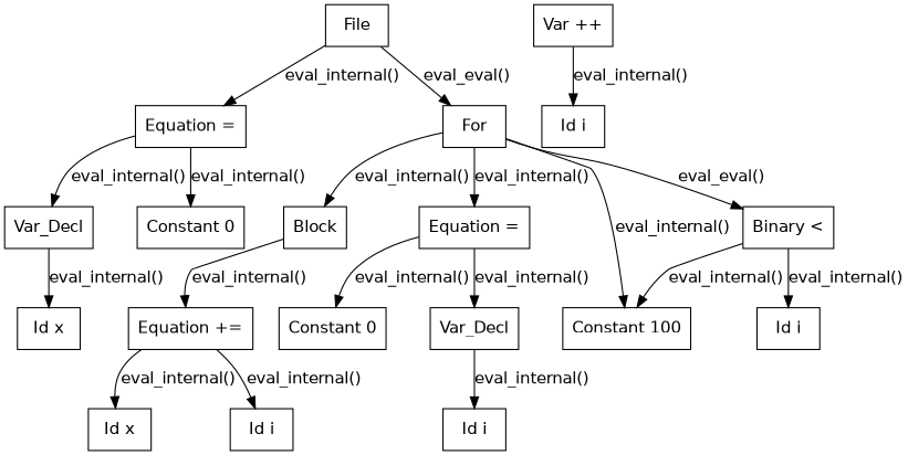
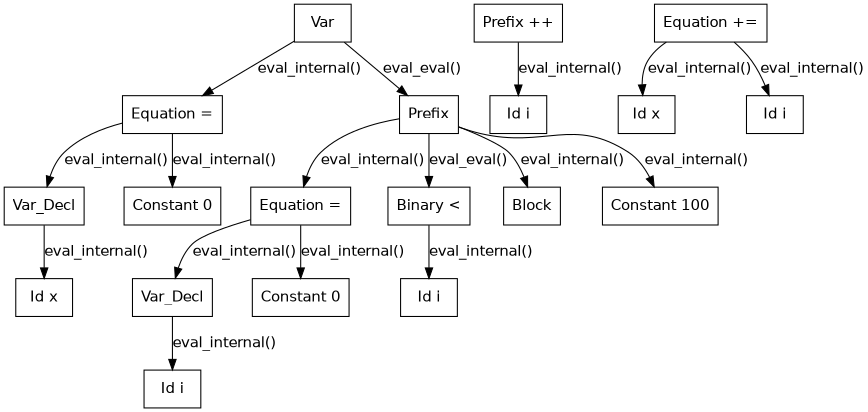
  digraph {
    fontname="DejaVu Sans"
    node [fontname="DejaVu Sans" shape=box]
    edge [fontname="DejaVu Sans"]
    n1 [label="Equation ="]
    n2 [label=Var_Decl]
    n3 [label="Constant 0"]
-   File
-   For
+   File [label=Var]
+   For [label=Prefix]
    n6 [label="Equation ="]
    n7 [label="Binary <"]
    Block
    n9 [label="Constant 100"]
    n10 [label="Id x"]
    n11 [label=Var_Decl]
    n12 [label="Constant 0"]
    n13 [label="Id i"]
-   n14 [label="Var ++"]
+   n14 [label="Prefix ++"]
    n15 [label="Id i"]
    n16 [label="Equation +="]
    n17 [label="Id i"]
    n18 [label="Id x"]
    n19 [label="Id i"]
    n1 -> n2 [label="eval_internal()"]
    n1 -> n3 [label="eval_internal()"]
    n2 -> n10 [label="eval_internal()"]
    File -> n1 [label="eval_internal()"]
    File -> For [label="eval_eval()"]
    For -> n6 [label="eval_internal()"]
    For -> n7 [label="eval_eval()"]
    For -> Block [label="eval_internal()"]
    For -> n9 [label="eval_internal()"]
    n6 -> n11 [label="eval_internal()"]
    n6 -> n12 [label="eval_internal()"]
-   n7 -> n9 [label="eval_internal()"]
    n7 -> n13 [label="eval_internal()"]
-   Block -> n16 [label="eval_internal()"]
    n11 -> n17 [label="eval_internal()"]
    n14 -> n15 [label="eval_internal()"]
    n16 -> n18 [label="eval_internal()"]
    n16 -> n19 [label="eval_internal()"]
  }
